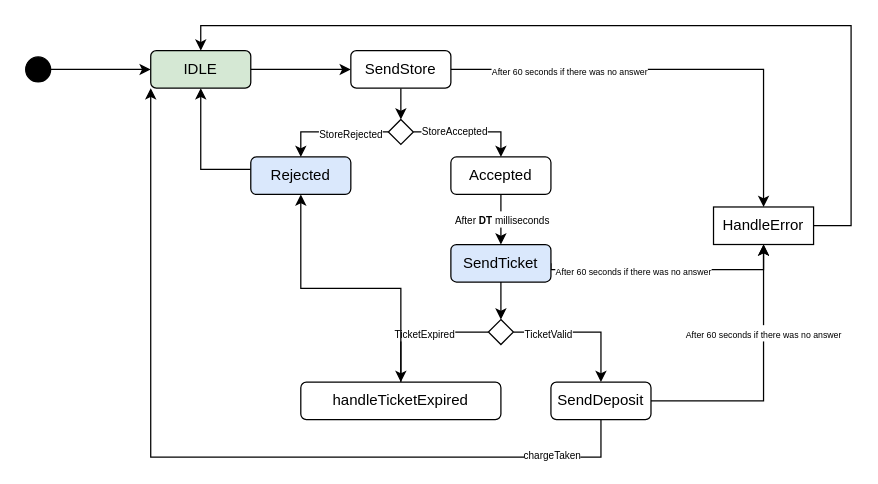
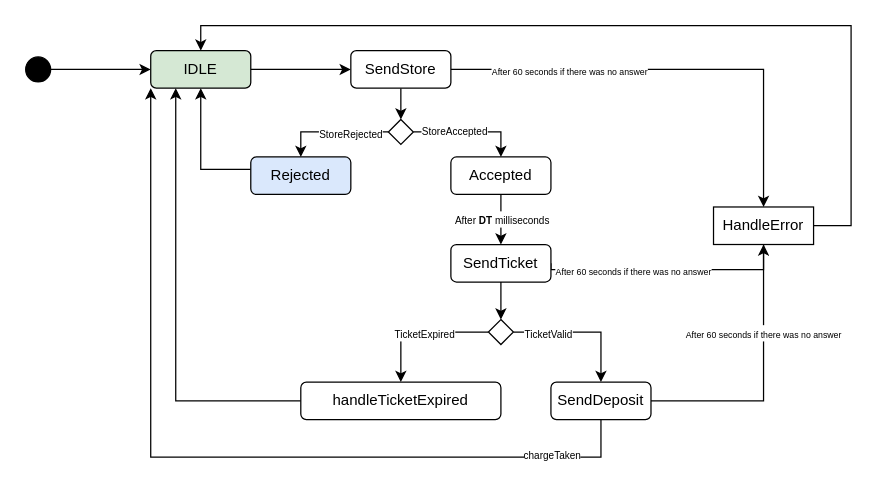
  <mxCell id="0" />
  <mxCell id="1" parent="0" />
  <mxCell id="2" style="edgeStyle=orthogonalEdgeStyle;rounded=0;orthogonalLoop=1;jettySize=auto;html=1;entryX=0;entryY=0.5;entryDx=0;entryDy=0;" edge="1" parent="1" source="3" target="5"><mxGeometry relative="1" as="geometry" /></mxCell>
  <mxCell id="3" value="" style="ellipse;whiteSpace=wrap;html=1;aspect=fixed;fillColor=#000000;" vertex="1" parent="1"><mxGeometry x="20" y="45" width="20" height="20" as="geometry" /></mxCell>
  <mxCell id="4" style="edgeStyle=orthogonalEdgeStyle;rounded=0;orthogonalLoop=1;jettySize=auto;html=1;" edge="1" parent="1" source="5" target="9"><mxGeometry relative="1" as="geometry" /></mxCell>
  <mxCell id="5" value="IDLE" style="rounded=1;whiteSpace=wrap;html=1;fillColor=#d5e8d4;" vertex="1" parent="1"><mxGeometry x="120" y="40" width="80" height="30" as="geometry" /></mxCell>
  <mxCell id="6" style="edgeStyle=orthogonalEdgeStyle;rounded=0;orthogonalLoop=1;jettySize=auto;html=1;exitX=0.5;exitY=1;exitDx=0;exitDy=0;entryX=0.5;entryY=0;entryDx=0;entryDy=0;" edge="1" parent="1" source="9" target="19"><mxGeometry relative="1" as="geometry" /></mxCell>
  <mxCell id="7" style="edgeStyle=orthogonalEdgeStyle;rounded=0;orthogonalLoop=1;jettySize=auto;html=1;" edge="1" parent="1" source="9" target="37"><mxGeometry relative="1" as="geometry" /></mxCell>
  <mxCell id="8" value="&lt;font style=&quot;font-size: 7px;&quot;&gt;After 60 seconds if there was no answer&lt;/font&gt;" style="edgeLabel;html=1;align=center;verticalAlign=middle;resizable=0;points=[];" vertex="1" connectable="0" parent="7"><mxGeometry x="-0.477" relative="1" as="geometry"><mxPoint as="offset" /></mxGeometry></mxCell>
  <mxCell id="9" value="SendStore" style="rounded=1;whiteSpace=wrap;html=1;" vertex="1" parent="1"><mxGeometry x="280" y="40" width="80" height="30" as="geometry" /></mxCell>
  <mxCell id="10" style="edgeStyle=orthogonalEdgeStyle;rounded=0;orthogonalLoop=1;jettySize=auto;html=1;entryX=0.5;entryY=1;entryDx=0;entryDy=0;" edge="1" parent="1" source="11" target="5"><mxGeometry relative="1" as="geometry"><Array as="points"><mxPoint x="160" y="135" /></Array></mxGeometry></mxCell>
  <mxCell id="11" value="Rejected" style="rounded=1;whiteSpace=wrap;html=1;fillColor=#dae8fc;" vertex="1" parent="1"><mxGeometry x="200" y="125" width="80" height="30" as="geometry" /></mxCell>
  <mxCell id="12" style="edgeStyle=orthogonalEdgeStyle;rounded=0;orthogonalLoop=1;jettySize=auto;html=1;entryX=0.5;entryY=0;entryDx=0;entryDy=0;" edge="1" parent="1" source="14" target="23"><mxGeometry relative="1" as="geometry" /></mxCell>
  <mxCell id="13" value="&lt;font style=&quot;font-size: 8px;&quot;&gt;After &lt;b&gt;DT &lt;/b&gt;milliseconds&lt;/font&gt;" style="edgeLabel;html=1;align=center;verticalAlign=middle;resizable=0;points=[];" vertex="1" connectable="0" parent="12"><mxGeometry x="-0.064" relative="1" as="geometry"><mxPoint as="offset" /></mxGeometry></mxCell>
  <mxCell id="14" value="Accepted" style="rounded=1;whiteSpace=wrap;html=1;" vertex="1" parent="1"><mxGeometry x="360" y="125" width="80" height="30" as="geometry" /></mxCell>
  <mxCell id="15" style="edgeStyle=orthogonalEdgeStyle;rounded=0;orthogonalLoop=1;jettySize=auto;html=1;exitX=1;exitY=0.5;exitDx=0;exitDy=0;entryX=0.5;entryY=0;entryDx=0;entryDy=0;" edge="1" parent="1" source="19" target="14"><mxGeometry relative="1" as="geometry" /></mxCell>
  <mxCell id="16" value="&lt;font style=&quot;font-size: 8px;&quot;&gt;StoreAccepted&lt;/font&gt;" style="edgeLabel;html=1;align=center;verticalAlign=middle;resizable=0;points=[];" vertex="1" connectable="0" parent="15"><mxGeometry x="-0.298" y="2" relative="1" as="geometry"><mxPoint as="offset" /></mxGeometry></mxCell>
  <mxCell id="17" style="edgeStyle=orthogonalEdgeStyle;rounded=0;orthogonalLoop=1;jettySize=auto;html=1;entryX=0.5;entryY=0;entryDx=0;entryDy=0;" edge="1" parent="1" source="19" target="11"><mxGeometry relative="1" as="geometry" /></mxCell>
  <mxCell id="18" value="&lt;font style=&quot;font-size: 8px;&quot;&gt;StoreRejected&lt;/font&gt;" style="edgeLabel;html=1;align=center;verticalAlign=middle;resizable=0;points=[];" vertex="1" connectable="0" parent="17"><mxGeometry x="-0.317" relative="1" as="geometry"><mxPoint as="offset" /></mxGeometry></mxCell>
  <mxCell id="19" value="" style="rhombus;whiteSpace=wrap;html=1;" vertex="1" parent="1"><mxGeometry x="310" y="95" width="20" height="20" as="geometry" /></mxCell>
  <mxCell id="20" style="edgeStyle=orthogonalEdgeStyle;rounded=0;orthogonalLoop=1;jettySize=auto;html=1;entryX=0.5;entryY=0;entryDx=0;entryDy=0;" edge="1" parent="1" source="23" target="28"><mxGeometry relative="1" as="geometry" /></mxCell>
- <mxCell id="21" style="edgeStyle=orthogonalEdgeStyle;rounded=0;orthogonalLoop=1;jettySize=auto;html=1;exitX=1;exitY=0.5;exitDx=0;exitDy=0;entryX=0.5;entryY=1;entryDx=0;entryDy=0;" edge="1" parent="1" source="23" target="37"><mxGeometry relative="1" as="geometry"><Array as="points"><mxPoint x="440" y="215" /><mxPoint x="610" y="215" /></Array></mxGeometry></mxCell>
+ <mxCell id="21" style="edgeStyle=orthogonalEdgeStyle;rounded=0;orthogonalLoop=1;jettySize=auto;html=1;exitX=1;exitY=0.5;exitDx=0;exitDy=0;entryX=0.5;entryY=1;entryDx=0;entryDy=0;endArrow=none;" edge="1" parent="1" source="23" target="37"><mxGeometry relative="1" as="geometry"><Array as="points"><mxPoint x="440" y="215" /><mxPoint x="610" y="215" /></Array></mxGeometry></mxCell>
  <mxCell id="22" value="&lt;font style=&quot;font-size: 7px;&quot;&gt;After 60 seconds if there was no answer&lt;/font&gt;" style="edgeLabel;html=1;align=center;verticalAlign=middle;resizable=0;points=[];" vertex="1" connectable="0" parent="21"><mxGeometry x="-0.279" relative="1" as="geometry"><mxPoint as="offset" /></mxGeometry></mxCell>
- <mxCell id="23" value="SendTicket" style="rounded=1;whiteSpace=wrap;html=1;fillColor=#dae8fc;" vertex="1" parent="1"><mxGeometry x="360" y="195" width="80" height="30" as="geometry" /></mxCell>
+ <mxCell id="23" value="SendTicket" style="rounded=1;whiteSpace=wrap;html=1;" vertex="1" parent="1"><mxGeometry x="360" y="195" width="80" height="30" as="geometry" /></mxCell>
  <mxCell id="24" style="edgeStyle=orthogonalEdgeStyle;rounded=0;orthogonalLoop=1;jettySize=auto;html=1;exitX=1;exitY=0.5;exitDx=0;exitDy=0;entryX=0.5;entryY=0;entryDx=0;entryDy=0;" edge="1" parent="1" source="28" target="35"><mxGeometry relative="1" as="geometry" /></mxCell>
  <mxCell id="25" value="&lt;font style=&quot;font-size: 8px;&quot;&gt;TicketValid&lt;/font&gt;" style="edgeLabel;html=1;align=center;verticalAlign=middle;resizable=0;points=[];" vertex="1" connectable="0" parent="24"><mxGeometry x="-0.509" relative="1" as="geometry"><mxPoint as="offset" /></mxGeometry></mxCell>
  <mxCell id="26" style="edgeStyle=orthogonalEdgeStyle;rounded=0;orthogonalLoop=1;jettySize=auto;html=1;exitX=0;exitY=0.5;exitDx=0;exitDy=0;" edge="1" parent="1" source="28" target="30"><mxGeometry relative="1" as="geometry" /></mxCell>
  <mxCell id="27" value="&lt;font style=&quot;font-size: 8px;&quot;&gt;TicketExpired&lt;/font&gt;" style="edgeLabel;html=1;align=center;verticalAlign=middle;resizable=0;points=[];" vertex="1" connectable="0" parent="26"><mxGeometry x="-0.061" relative="1" as="geometry"><mxPoint as="offset" /></mxGeometry></mxCell>
  <mxCell id="28" value="" style="rhombus;whiteSpace=wrap;html=1;" vertex="1" parent="1"><mxGeometry x="390" y="255" width="20" height="20" as="geometry" /></mxCell>
- <mxCell id="29" style="edgeStyle=orthogonalEdgeStyle;rounded=0;orthogonalLoop=1;jettySize=auto;html=1;" edge="1" parent="1" source="30" target="11"><mxGeometry relative="1" as="geometry" /></mxCell>
+ <mxCell id="29" style="edgeStyle=orthogonalEdgeStyle;rounded=0;orthogonalLoop=1;jettySize=auto;html=1;entryX=0.25;entryY=1;entryDx=0;entryDy=0;" edge="1" parent="1" source="30" target="5"><mxGeometry relative="1" as="geometry" /></mxCell>
  <mxCell id="30" value="&lt;div&gt;handleTicketExpired&lt;/div&gt;" style="rounded=1;whiteSpace=wrap;html=1;" vertex="1" parent="1"><mxGeometry x="240" y="305" width="160" height="30" as="geometry" /></mxCell>
  <mxCell id="31" style="edgeStyle=orthogonalEdgeStyle;rounded=0;orthogonalLoop=1;jettySize=auto;html=1;entryX=0;entryY=1;entryDx=0;entryDy=0;" edge="1" parent="1" source="35" target="5"><mxGeometry relative="1" as="geometry"><Array as="points"><mxPoint x="480" y="365" /><mxPoint x="120" y="365" /></Array></mxGeometry></mxCell>
  <mxCell id="32" value="&lt;font style=&quot;font-size: 8px;&quot;&gt;chargeTaken&lt;/font&gt;" style="edgeLabel;html=1;align=center;verticalAlign=middle;resizable=0;points=[];" vertex="1" connectable="0" parent="31"><mxGeometry x="-0.797" y="-3" relative="1" as="geometry"><mxPoint as="offset" /></mxGeometry></mxCell>
  <mxCell id="33" style="edgeStyle=orthogonalEdgeStyle;rounded=0;orthogonalLoop=1;jettySize=auto;html=1;entryX=0.5;entryY=1;entryDx=0;entryDy=0;" edge="1" parent="1" source="35" target="37"><mxGeometry relative="1" as="geometry"><mxPoint x="560" y="215" as="targetPoint" /></mxGeometry></mxCell>
  <mxCell id="34" value="&lt;font style=&quot;font-size: 7px;&quot;&gt;After 60 seconds if there was no answer&lt;/font&gt;" style="edgeLabel;html=1;align=center;verticalAlign=middle;resizable=0;points=[];" vertex="1" connectable="0" parent="33"><mxGeometry x="-0.512" y="-2" relative="1" as="geometry"><mxPoint x="37" y="-57" as="offset" /></mxGeometry></mxCell>
  <mxCell id="35" value="SendDeposit" style="rounded=1;whiteSpace=wrap;html=1;" vertex="1" parent="1"><mxGeometry x="440" y="305" width="80" height="30" as="geometry" /></mxCell>
  <mxCell id="36" style="edgeStyle=orthogonalEdgeStyle;rounded=0;orthogonalLoop=1;jettySize=auto;html=1;entryX=0.5;entryY=0;entryDx=0;entryDy=0;" edge="1" parent="1" source="37" target="5"><mxGeometry relative="1" as="geometry"><Array as="points"><mxPoint x="680" y="180" /><mxPoint x="680" y="20" /><mxPoint x="160" y="20" /></Array></mxGeometry></mxCell>
  <mxCell id="37" value="&lt;div&gt;HandleError&lt;/div&gt;" style="whiteSpace=wrap;html=1;rounded=0;" vertex="1" parent="1"><mxGeometry x="570" y="165" width="80" height="30" as="geometry" /></mxCell>
